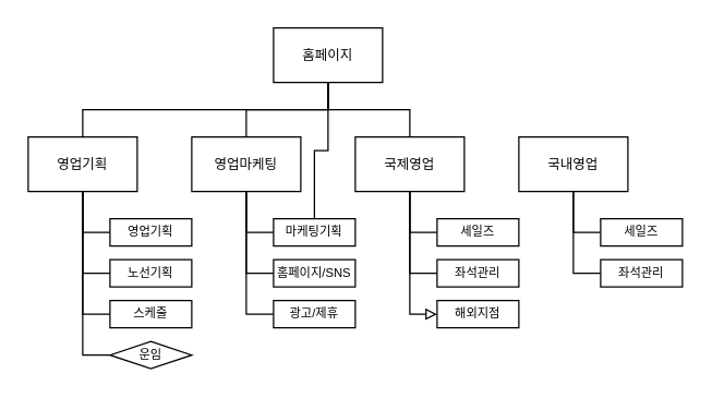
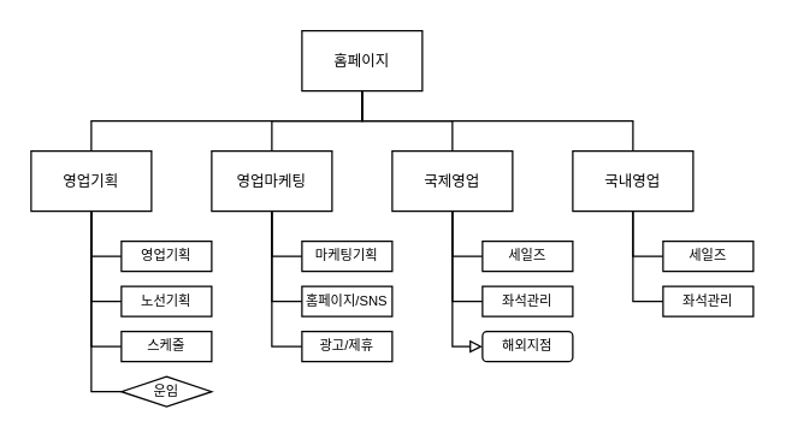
  <mxCell id="0" />
  <mxCell id="1" parent="0" />
  <mxCell id="2" style="edgeStyle=orthogonalEdgeStyle;rounded=0;orthogonalLoop=1;jettySize=auto;html=1;exitX=0.5;exitY=1;exitDx=0;exitDy=0;entryX=0.5;entryY=0;entryDx=0;entryDy=0;fontFamily=Helvetica;endArrow=none;endFill=0;" edge="1" parent="1" source="6" target="11"><mxGeometry relative="1" as="geometry" /></mxCell>
  <mxCell id="3" style="edgeStyle=orthogonalEdgeStyle;rounded=0;orthogonalLoop=1;jettySize=auto;html=1;exitX=0.5;exitY=1;exitDx=0;exitDy=0;fontFamily=Helvetica;endArrow=none;endFill=0;" edge="1" parent="1" source="6" target="14"><mxGeometry relative="1" as="geometry" /></mxCell>
  <mxCell id="4" style="edgeStyle=orthogonalEdgeStyle;rounded=0;orthogonalLoop=1;jettySize=auto;html=1;exitX=0.5;exitY=1;exitDx=0;exitDy=0;entryX=0.5;entryY=0;entryDx=0;entryDy=0;fontFamily=Helvetica;endArrow=none;endFill=0;" edge="1" parent="1" source="6" target="18"><mxGeometry relative="1" as="geometry" /></mxCell>
- <mxCell id="5" style="edgeStyle=orthogonalEdgeStyle;rounded=0;orthogonalLoop=1;jettySize=auto;html=1;exitX=0.5;exitY=1;exitDx=0;exitDy=0;fontFamily=Helvetica;endArrow=none;endFill=0;" edge="1" parent="1" source="6" target="28"><mxGeometry relative="1" as="geometry" /></mxCell>
+ <mxCell id="5" style="edgeStyle=orthogonalEdgeStyle;rounded=0;orthogonalLoop=1;jettySize=auto;html=1;exitX=0.5;exitY=1;exitDx=0;exitDy=0;fontFamily=Helvetica;endArrow=none;endFill=0;" edge="1" parent="1" source="6" target="21"><mxGeometry relative="1" as="geometry" /></mxCell>
  <mxCell id="6" value="홈페이지" style="whiteSpace=wrap;html=1;fontSize=10;" vertex="1" parent="1"><mxGeometry x="200" y="20" width="80" height="40" as="geometry" /></mxCell>
  <mxCell id="7" style="edgeStyle=orthogonalEdgeStyle;rounded=0;orthogonalLoop=1;jettySize=auto;html=1;exitX=0.5;exitY=1;exitDx=0;exitDy=0;entryX=0;entryY=0.5;entryDx=0;entryDy=0;fontFamily=Helvetica;fontSize=9;endArrow=none;endFill=0;" edge="1" parent="1" source="11" target="31"><mxGeometry relative="1" as="geometry"><Array as="points"><mxPoint x="60" y="170" /></Array></mxGeometry></mxCell>
  <mxCell id="8" style="edgeStyle=orthogonalEdgeStyle;rounded=0;orthogonalLoop=1;jettySize=auto;html=1;exitX=0.5;exitY=1;exitDx=0;exitDy=0;entryX=0;entryY=0.5;entryDx=0;entryDy=0;fontFamily=Helvetica;fontSize=9;endArrow=none;endFill=0;" edge="1" parent="1" source="11" target="32"><mxGeometry relative="1" as="geometry" /></mxCell>
  <mxCell id="9" style="edgeStyle=orthogonalEdgeStyle;rounded=0;orthogonalLoop=1;jettySize=auto;html=1;exitX=0.5;exitY=1;exitDx=0;exitDy=0;entryX=0;entryY=0.5;entryDx=0;entryDy=0;fontFamily=Helvetica;fontSize=9;endArrow=none;endFill=0;" edge="1" parent="1" source="11" target="33"><mxGeometry relative="1" as="geometry" /></mxCell>
  <mxCell id="10" style="edgeStyle=orthogonalEdgeStyle;rounded=0;orthogonalLoop=1;jettySize=auto;html=1;exitX=0.5;exitY=1;exitDx=0;exitDy=0;entryX=0;entryY=0.5;entryDx=0;entryDy=0;fontFamily=Helvetica;fontSize=9;endArrow=none;endFill=0;" edge="1" parent="1" source="11" target="34"><mxGeometry relative="1" as="geometry" /></mxCell>
  <mxCell id="11" value="영업기획" style="whiteSpace=wrap;html=1;fontSize=10;" vertex="1" parent="1"><mxGeometry x="20" y="100" width="80" height="40" as="geometry" /></mxCell>
  <mxCell id="12" style="edgeStyle=orthogonalEdgeStyle;rounded=0;orthogonalLoop=1;jettySize=auto;html=1;exitX=0.5;exitY=1;exitDx=0;exitDy=0;entryX=0;entryY=0.5;entryDx=0;entryDy=0;fontFamily=Helvetica;fontSize=9;endArrow=none;endFill=0;" edge="1" parent="1" source="14" target="30"><mxGeometry relative="1" as="geometry" /></mxCell>
  <mxCell id="13" style="edgeStyle=orthogonalEdgeStyle;rounded=0;orthogonalLoop=1;jettySize=auto;html=1;exitX=0.5;exitY=1;exitDx=0;exitDy=0;entryX=0;entryY=0.5;entryDx=0;entryDy=0;fontFamily=Helvetica;fontSize=9;endArrow=none;endFill=0;" edge="1" parent="1" source="14" target="29"><mxGeometry relative="1" as="geometry" /></mxCell>
  <mxCell id="14" value="영업마케팅" style="whiteSpace=wrap;html=1;fontSize=10;" vertex="1" parent="1"><mxGeometry x="140" y="100" width="80" height="40" as="geometry" /></mxCell>
  <mxCell id="15" style="edgeStyle=orthogonalEdgeStyle;rounded=0;orthogonalLoop=1;jettySize=auto;html=1;exitX=0.5;exitY=1;exitDx=0;exitDy=0;entryX=0;entryY=0.5;entryDx=0;entryDy=0;fontFamily=Helvetica;fontSize=9;endArrow=none;endFill=0;" edge="1" parent="1" source="18" target="22"><mxGeometry relative="1" as="geometry"><Array as="points"><mxPoint x="300" y="170" /></Array></mxGeometry></mxCell>
  <mxCell id="16" style="edgeStyle=orthogonalEdgeStyle;rounded=0;orthogonalLoop=1;jettySize=auto;html=1;exitX=0.5;exitY=1;exitDx=0;exitDy=0;entryX=0;entryY=0.5;entryDx=0;entryDy=0;fontFamily=Helvetica;fontSize=9;endArrow=none;endFill=0;" edge="1" parent="1" source="18" target="23"><mxGeometry relative="1" as="geometry" /></mxCell>
  <mxCell id="17" style="edgeStyle=orthogonalEdgeStyle;rounded=0;orthogonalLoop=1;jettySize=auto;html=1;exitX=0.5;exitY=1;exitDx=0;exitDy=0;entryX=0;entryY=0.5;entryDx=0;entryDy=0;fontFamily=Helvetica;fontSize=9;endArrow=block;endFill=0;" edge="1" parent="1" source="18" target="24"><mxGeometry relative="1" as="geometry" /></mxCell>
  <mxCell id="18" value="국제영업" style="whiteSpace=wrap;html=1;fontSize=10;" vertex="1" parent="1"><mxGeometry x="260" y="100" width="80" height="40" as="geometry" /></mxCell>
  <mxCell id="19" style="edgeStyle=orthogonalEdgeStyle;rounded=0;orthogonalLoop=1;jettySize=auto;html=1;exitX=0.5;exitY=1;exitDx=0;exitDy=0;entryX=0;entryY=0.5;entryDx=0;entryDy=0;fontFamily=Helvetica;fontSize=9;endArrow=none;endFill=0;" edge="1" parent="1" source="21" target="26"><mxGeometry relative="1" as="geometry" /></mxCell>
  <mxCell id="20" style="edgeStyle=orthogonalEdgeStyle;rounded=0;orthogonalLoop=1;jettySize=auto;html=1;exitX=0.5;exitY=1;exitDx=0;exitDy=0;entryX=0;entryY=0.5;entryDx=0;entryDy=0;fontFamily=Helvetica;fontSize=9;endArrow=none;endFill=0;" edge="1" parent="1" source="21" target="25"><mxGeometry relative="1" as="geometry"><Array as="points"><mxPoint x="420" y="170" /></Array></mxGeometry></mxCell>
  <mxCell id="21" value="국내영업" style="whiteSpace=wrap;html=1;fontSize=10;" vertex="1" parent="1"><mxGeometry x="380" y="100" width="80" height="40" as="geometry" /></mxCell>
  <mxCell id="22" value="세일즈" style="whiteSpace=wrap;html=1;fontSize=9;" vertex="1" parent="1"><mxGeometry x="320" y="160" width="60" height="20" as="geometry" /></mxCell>
  <mxCell id="23" value="좌석관리" style="whiteSpace=wrap;html=1;fontSize=9;" vertex="1" parent="1"><mxGeometry x="320" y="190" width="60" height="20" as="geometry" /></mxCell>
- <mxCell id="24" value="해외지점" style="whiteSpace=wrap;html=1;fontSize=9;" vertex="1" parent="1"><mxGeometry x="320" y="220" width="60" height="20" as="geometry" /></mxCell>
+ <mxCell id="24" value="해외지점" style="whiteSpace=wrap;html=1;fontSize=9;rounded=1;" vertex="1" parent="1"><mxGeometry x="320" y="220" width="60" height="20" as="geometry" /></mxCell>
  <mxCell id="25" value="세일즈" style="whiteSpace=wrap;html=1;fontSize=9;" vertex="1" parent="1"><mxGeometry x="440" y="160" width="60" height="20" as="geometry" /></mxCell>
  <mxCell id="26" value="좌석관리" style="whiteSpace=wrap;html=1;fontSize=9;" vertex="1" parent="1"><mxGeometry x="440" y="190" width="60" height="20" as="geometry" /></mxCell>
  <mxCell id="27" value="" style="edgeStyle=orthogonalEdgeStyle;rounded=0;orthogonalLoop=1;jettySize=auto;html=1;fontFamily=Helvetica;fontSize=9;endArrow=none;endFill=0;" edge="1" parent="1" source="28" target="14"><mxGeometry relative="1" as="geometry"><Array as="points"><mxPoint x="180" y="170" /></Array></mxGeometry></mxCell>
  <mxCell id="28" value="마케팅기획" style="whiteSpace=wrap;html=1;fontSize=9;" vertex="1" parent="1"><mxGeometry x="200" y="160" width="60" height="20" as="geometry" /></mxCell>
  <mxCell id="29" value="홈페이지/SNS" style="whiteSpace=wrap;html=1;fontSize=9;" vertex="1" parent="1"><mxGeometry x="200" y="190" width="60" height="20" as="geometry" /></mxCell>
  <mxCell id="30" value="광고/제휴" style="whiteSpace=wrap;html=1;fontSize=9;" vertex="1" parent="1"><mxGeometry x="200" y="220" width="60" height="20" as="geometry" /></mxCell>
  <mxCell id="31" value="영업기획" style="whiteSpace=wrap;html=1;fontSize=9;" vertex="1" parent="1"><mxGeometry x="80" y="160" width="60" height="20" as="geometry" /></mxCell>
  <mxCell id="32" value="노선기획" style="whiteSpace=wrap;html=1;fontSize=9;" vertex="1" parent="1"><mxGeometry x="80" y="190" width="60" height="20" as="geometry" /></mxCell>
  <mxCell id="33" value="스케줄" style="whiteSpace=wrap;html=1;fontSize=9;" vertex="1" parent="1"><mxGeometry x="80" y="220" width="60" height="20" as="geometry" /></mxCell>
  <mxCell id="34" value="운임" style="rhombus;whiteSpace=wrap;html=1;fontSize=9;" vertex="1" parent="1"><mxGeometry x="80" y="250" width="60" height="20" as="geometry" /></mxCell>
